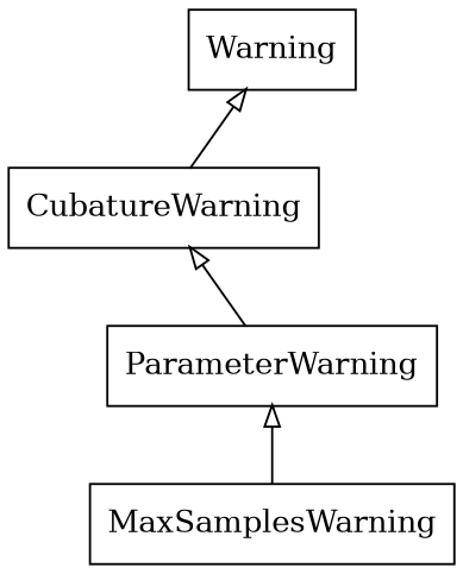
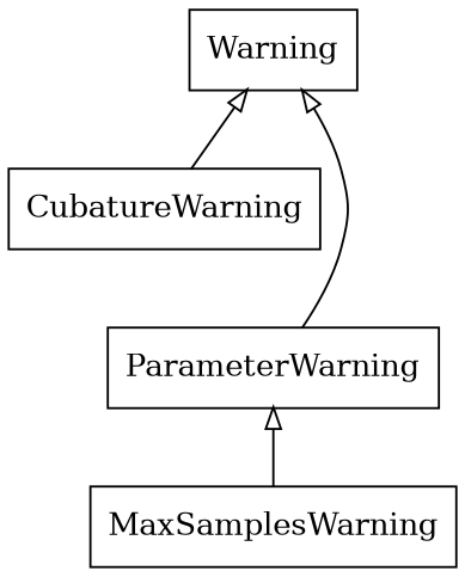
  digraph {
    rankdir=BT
    node [shape=record]
    edge [arrowhead=empty arrowtail=none]
    n1 [label=CubatureWarning]
    n2 [label=Warning]
    n3 [label=MaxSamplesWarning]
    n4 [label=ParameterWarning]
    n1 -> n2
    n3 -> n4
-   n4 -> n1
+   n4 -> n2
  }
